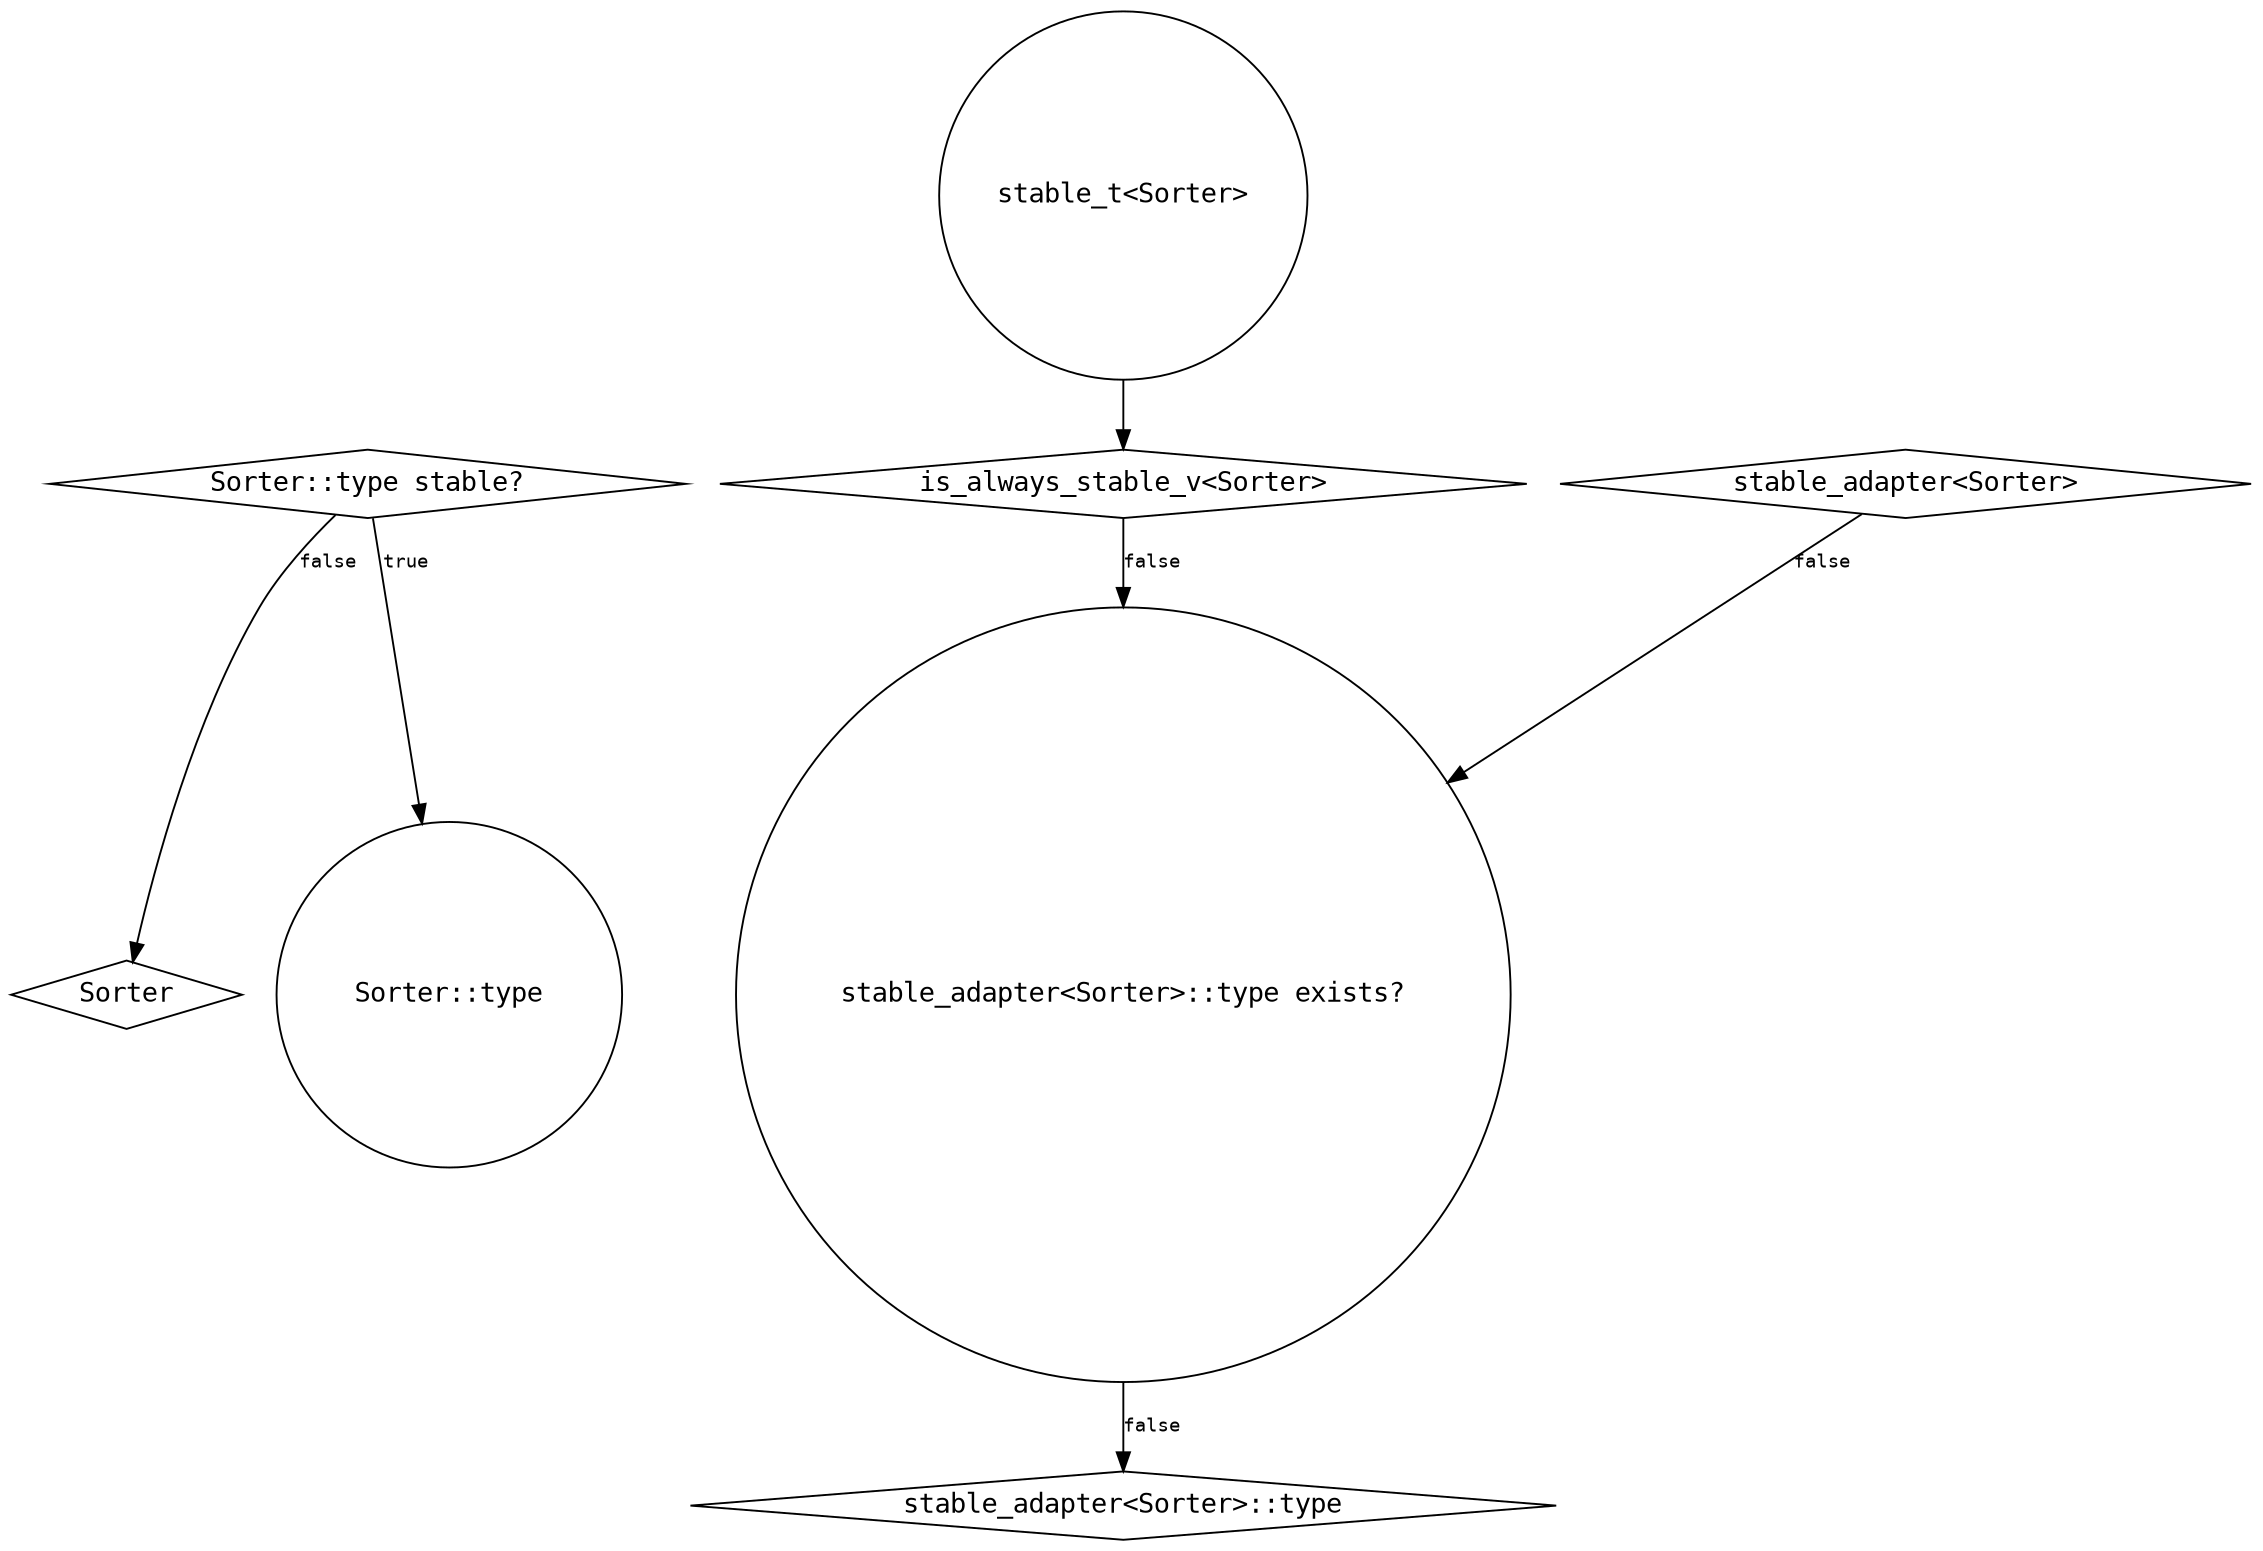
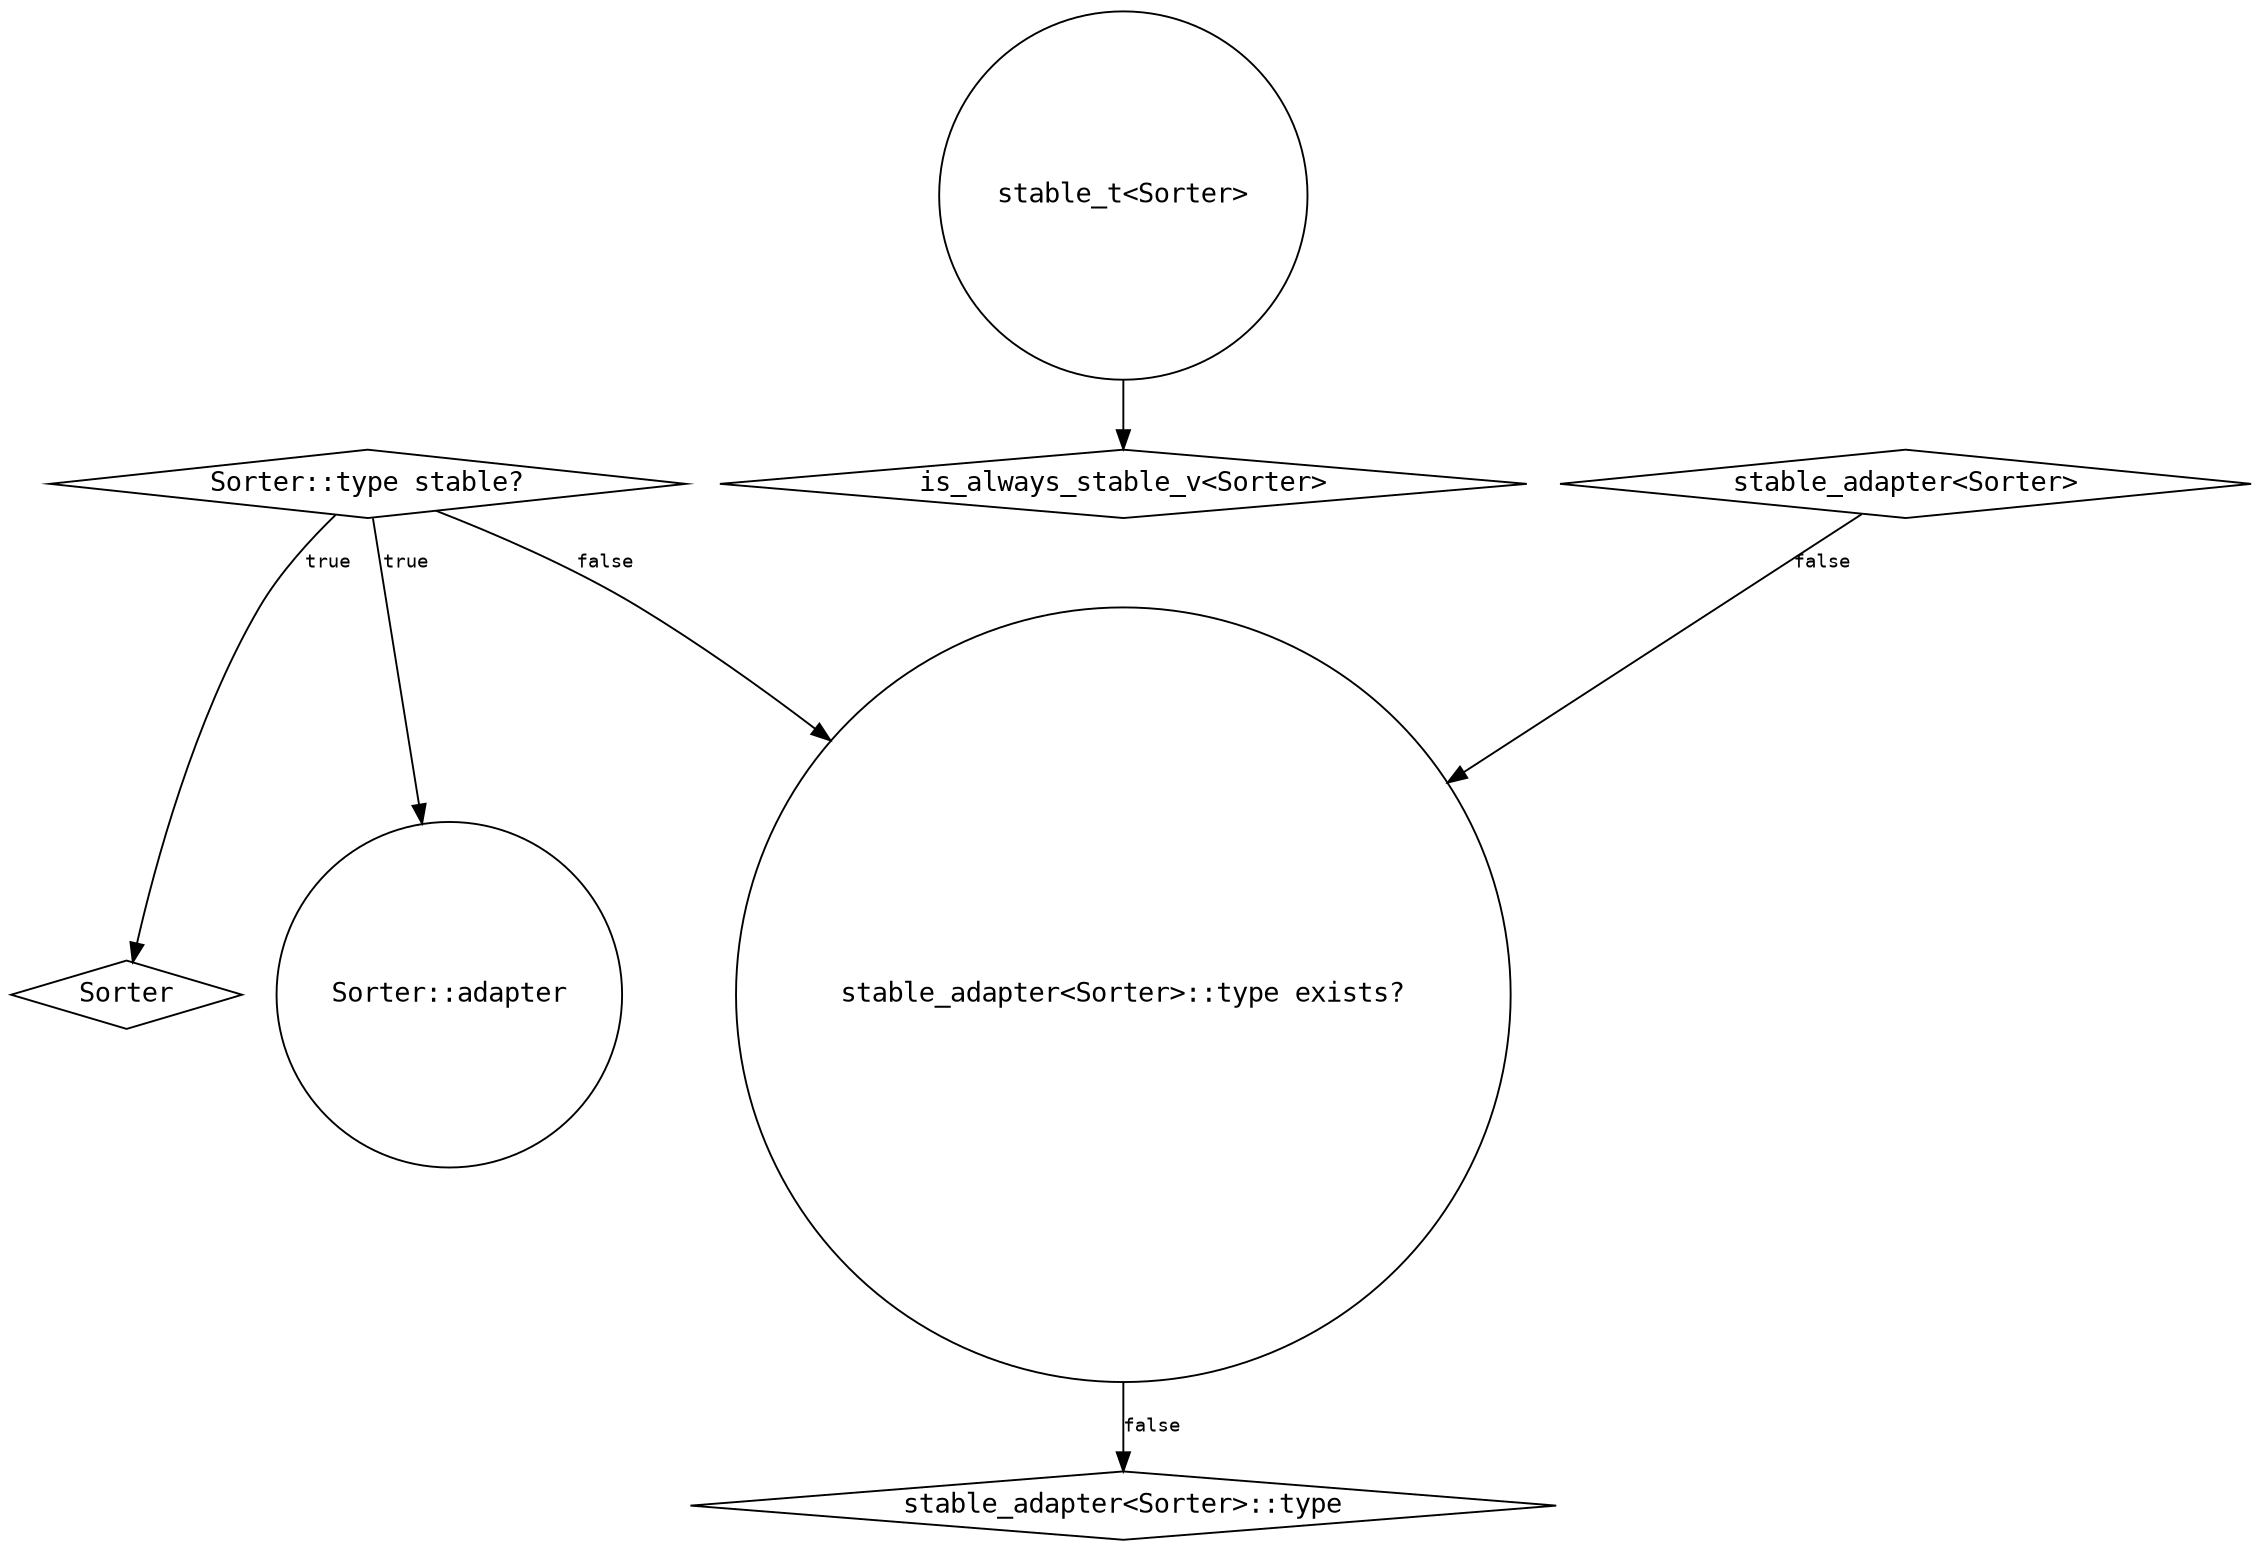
  digraph {
    node [fontname=consolas shape=diamond]
    edge [fontname=consolas fontsize=10]
    n1 [label=Sorter]
-   n2 [label="Sorter::type" shape=circle]
+   n2 [label="Sorter::adapter" shape=circle]
    n3 [label="stable_t<Sorter>" shape=circle]
    n4 [label="is_always_stable_v<Sorter>"]
    n5 [label="stable_adapter<Sorter>::type exists?" shape=circle]
    n6 [label="stable_adapter<Sorter>"]
    n7 [label="stable_adapter<Sorter>::type"]
    n8 [label="Sorter::type stable?"]
    n3 -> n4 [fontname="" fontsize=""]
-   n4 -> n5 [label=false]
+   n8 -> n5 [label=false]
    n5 -> n7 [label=false]
    n6 -> n5 [label=false]
-   n8 -> n1 [label=false]
+   n8 -> n1 [label=true]
    n8 -> n2 [label=true]
  }
